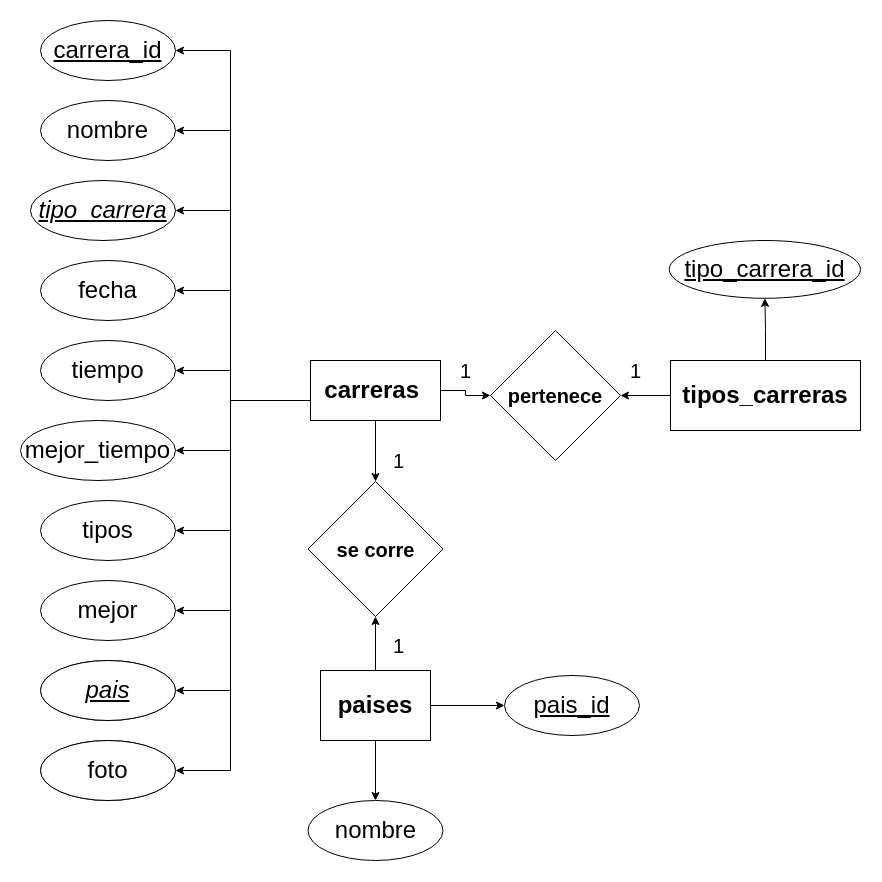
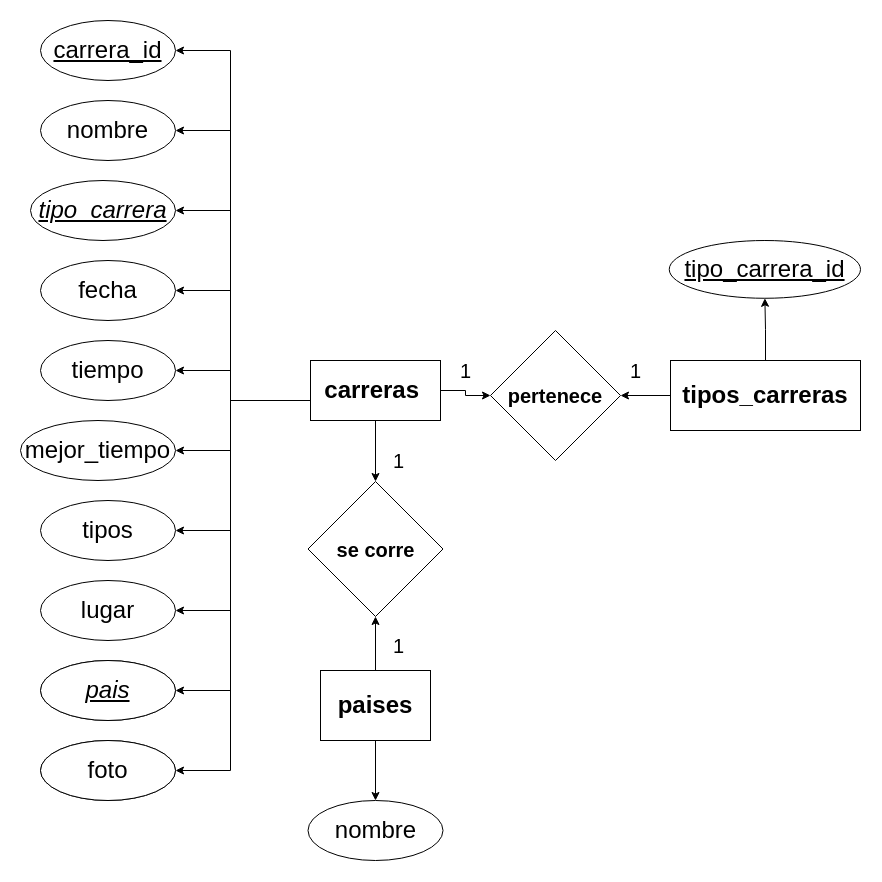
  <mxCell id="0" />
  <mxCell id="1" parent="0" />
  <mxCell id="2" value="" style="edgeStyle=orthogonalEdgeStyle;rounded=0;orthogonalLoop=1;jettySize=auto;html=1;" edge="1" parent="1" source="14" target="22"><mxGeometry relative="1" as="geometry"><mxPoint x="270" y="485" as="sourcePoint" /><Array as="points"><mxPoint x="230" y="400" /><mxPoint x="230" y="450" /></Array></mxGeometry></mxCell>
  <mxCell id="3" style="edgeStyle=orthogonalEdgeStyle;rounded=0;orthogonalLoop=1;jettySize=auto;html=1;entryX=1;entryY=0.5;entryDx=0;entryDy=0;" edge="1" parent="1" source="14" target="24"><mxGeometry relative="1" as="geometry"><mxPoint x="270" y="485" as="sourcePoint" /><Array as="points"><mxPoint x="230" y="400" /><mxPoint x="230" y="530" /></Array></mxGeometry></mxCell>
  <mxCell id="4" style="edgeStyle=orthogonalEdgeStyle;rounded=0;orthogonalLoop=1;jettySize=auto;html=1;entryX=1;entryY=0.5;entryDx=0;entryDy=0;" edge="1" parent="1" source="14" target="23"><mxGeometry relative="1" as="geometry"><mxPoint x="270" y="485" as="sourcePoint" /><Array as="points"><mxPoint x="230" y="400" /><mxPoint x="230" y="610" /></Array></mxGeometry></mxCell>
  <mxCell id="5" style="edgeStyle=orthogonalEdgeStyle;rounded=0;orthogonalLoop=1;jettySize=auto;html=1;entryX=1;entryY=0.5;entryDx=0;entryDy=0;" edge="1" parent="1" source="14" target="28"><mxGeometry relative="1" as="geometry"><mxPoint x="270" y="485" as="sourcePoint" /><Array as="points"><mxPoint x="230" y="400" /><mxPoint x="230" y="770" /></Array></mxGeometry></mxCell>
  <mxCell id="6" style="edgeStyle=orthogonalEdgeStyle;rounded=0;orthogonalLoop=1;jettySize=auto;html=1;entryX=1;entryY=0.5;entryDx=0;entryDy=0;" edge="1" parent="1" source="14" target="27"><mxGeometry relative="1" as="geometry"><mxPoint x="270" y="485" as="sourcePoint" /><Array as="points"><mxPoint x="230" y="400" /><mxPoint x="230" y="690" /></Array></mxGeometry></mxCell>
  <mxCell id="7" style="edgeStyle=orthogonalEdgeStyle;rounded=0;orthogonalLoop=1;jettySize=auto;html=1;entryX=1;entryY=0.5;entryDx=0;entryDy=0;" edge="1" parent="1" source="14" target="33"><mxGeometry relative="1" as="geometry"><mxPoint x="270" y="485" as="sourcePoint" /><Array as="points"><mxPoint x="230" y="400" /><mxPoint x="230" y="370" /></Array></mxGeometry></mxCell>
  <mxCell id="8" style="edgeStyle=orthogonalEdgeStyle;rounded=0;orthogonalLoop=1;jettySize=auto;html=1;entryX=1;entryY=0.5;entryDx=0;entryDy=0;" edge="1" parent="1" source="14" target="32"><mxGeometry relative="1" as="geometry"><mxPoint x="270" y="485" as="sourcePoint" /><Array as="points"><mxPoint x="230" y="400" /><mxPoint x="230" y="290" /></Array></mxGeometry></mxCell>
  <mxCell id="9" style="edgeStyle=orthogonalEdgeStyle;rounded=0;orthogonalLoop=1;jettySize=auto;html=1;entryX=1;entryY=0.5;entryDx=0;entryDy=0;" edge="1" parent="1" source="14" target="30"><mxGeometry relative="1" as="geometry"><mxPoint x="270" y="485" as="sourcePoint" /><Array as="points"><mxPoint x="230" y="400" /><mxPoint x="230" y="210" /></Array></mxGeometry></mxCell>
  <mxCell id="10" style="edgeStyle=orthogonalEdgeStyle;rounded=0;orthogonalLoop=1;jettySize=auto;html=1;entryX=1;entryY=0.5;entryDx=0;entryDy=0;exitX=0;exitY=0.5;exitDx=0;exitDy=0;" edge="1" parent="1" source="14" target="31"><mxGeometry relative="1" as="geometry"><mxPoint x="270" y="485" as="sourcePoint" /><Array as="points"><mxPoint x="310" y="400" /><mxPoint x="230" y="400" /><mxPoint x="230" y="130" /></Array></mxGeometry></mxCell>
  <mxCell id="11" style="edgeStyle=orthogonalEdgeStyle;rounded=0;orthogonalLoop=1;jettySize=auto;html=1;entryX=1;entryY=0.5;entryDx=0;entryDy=0;exitX=0;exitY=0.75;exitDx=0;exitDy=0;" edge="1" parent="1" source="14" target="29"><mxGeometry relative="1" as="geometry"><mxPoint x="270" y="485" as="sourcePoint" /><Array as="points"><mxPoint x="310" y="400" /><mxPoint x="230" y="400" /><mxPoint x="230" y="50" /></Array></mxGeometry></mxCell>
  <mxCell id="12" style="edgeStyle=orthogonalEdgeStyle;rounded=0;orthogonalLoop=1;jettySize=auto;html=1;entryX=0;entryY=0.5;entryDx=0;entryDy=0;" edge="1" parent="1" source="14" target="34"><mxGeometry relative="1" as="geometry" /></mxCell>
  <mxCell id="13" style="edgeStyle=orthogonalEdgeStyle;rounded=0;orthogonalLoop=1;jettySize=auto;html=1;exitX=0.5;exitY=1;exitDx=0;exitDy=0;entryX=0.5;entryY=0;entryDx=0;entryDy=0;" edge="1" parent="1" source="14" target="40"><mxGeometry relative="1" as="geometry" /></mxCell>
  <mxCell id="14" value="&lt;font style=&quot;font-size: 24px;&quot;&gt;carreras&amp;nbsp;&lt;/font&gt;" style="rounded=0;whiteSpace=wrap;html=1;fontStyle=1" vertex="1" parent="1"><mxGeometry x="310" y="360" width="130" height="60" as="geometry" /></mxCell>
  <mxCell id="15" style="edgeStyle=orthogonalEdgeStyle;rounded=0;orthogonalLoop=1;jettySize=auto;html=1;entryX=1;entryY=0.5;entryDx=0;entryDy=0;" edge="1" parent="1" source="17" target="34"><mxGeometry relative="1" as="geometry" /></mxCell>
  <mxCell id="16" style="edgeStyle=orthogonalEdgeStyle;rounded=0;orthogonalLoop=1;jettySize=auto;html=1;entryX=0.5;entryY=1;entryDx=0;entryDy=0;" edge="1" parent="1" source="17" target="39"><mxGeometry relative="1" as="geometry" /></mxCell>
  <mxCell id="17" value="&lt;font style=&quot;font-size: 24px;&quot;&gt;tipos_carreras&lt;/font&gt;" style="rounded=0;whiteSpace=wrap;html=1;fontStyle=1" vertex="1" parent="1"><mxGeometry x="670" y="360" width="190" height="70" as="geometry" /></mxCell>
- <mxCell id="18" style="edgeStyle=orthogonalEdgeStyle;rounded=0;orthogonalLoop=1;jettySize=auto;html=1;exitX=1;exitY=0.5;exitDx=0;exitDy=0;" edge="1" parent="1" source="21" target="38"><mxGeometry relative="1" as="geometry" /></mxCell>
  <mxCell id="19" style="edgeStyle=orthogonalEdgeStyle;rounded=0;orthogonalLoop=1;jettySize=auto;html=1;exitX=0.5;exitY=1;exitDx=0;exitDy=0;entryX=0.5;entryY=0;entryDx=0;entryDy=0;" edge="1" parent="1" source="21" target="37"><mxGeometry relative="1" as="geometry" /></mxCell>
  <mxCell id="20" value="" style="edgeStyle=orthogonalEdgeStyle;rounded=0;orthogonalLoop=1;jettySize=auto;html=1;" edge="1" parent="1" source="21" target="40"><mxGeometry relative="1" as="geometry" /></mxCell>
  <mxCell id="21" value="&lt;font style=&quot;font-size: 24px;&quot;&gt;paises&lt;/font&gt;" style="rounded=0;whiteSpace=wrap;html=1;fontStyle=1" vertex="1" parent="1"><mxGeometry x="320" y="670" width="110" height="70" as="geometry" /></mxCell>
  <mxCell id="22" value="mejor_tiempo" style="ellipse;whiteSpace=wrap;html=1;rounded=0;fontSize=24;" vertex="1" parent="1"><mxGeometry x="20" y="420" width="155" height="60" as="geometry" /></mxCell>
- <mxCell id="23" value="mejor" style="ellipse;whiteSpace=wrap;html=1;rounded=0;fontSize=24;" vertex="1" parent="1"><mxGeometry x="40" y="580" width="135" height="60" as="geometry" /></mxCell>
+ <mxCell id="23" value="lugar" style="ellipse;whiteSpace=wrap;html=1;rounded=0;fontSize=24;" vertex="1" parent="1"><mxGeometry x="40" y="580" width="135" height="60" as="geometry" /></mxCell>
  <mxCell id="24" value="tipos" style="ellipse;whiteSpace=wrap;html=1;rounded=0;fontSize=24;" vertex="1" parent="1"><mxGeometry x="40" y="500" width="135" height="60" as="geometry" /></mxCell>
  <mxCell id="25" value="" style="ellipse;whiteSpace=wrap;html=1;rounded=0;fontSize=24;" vertex="1" parent="1"><mxGeometry x="40" y="660" width="135" height="60" as="geometry" /></mxCell>
  <mxCell id="26" value="" style="ellipse;whiteSpace=wrap;html=1;rounded=0;fontSize=24;" vertex="1" parent="1"><mxGeometry x="40" y="740" width="135" height="60" as="geometry" /></mxCell>
  <mxCell id="27" value="pais" style="ellipse;whiteSpace=wrap;html=1;rounded=0;fontSize=24;fontStyle=6" vertex="1" parent="1"><mxGeometry x="40" y="660" width="135" height="60" as="geometry" /></mxCell>
  <mxCell id="28" value="foto" style="ellipse;whiteSpace=wrap;html=1;rounded=0;fontSize=24;" vertex="1" parent="1"><mxGeometry x="40" y="740" width="135" height="60" as="geometry" /></mxCell>
  <mxCell id="29" value="carrera_id" style="ellipse;whiteSpace=wrap;html=1;rounded=0;fontSize=24;fontStyle=4" vertex="1" parent="1"><mxGeometry x="40" y="20" width="135" height="60" as="geometry" /></mxCell>
  <mxCell id="30" value="tipo_carrera" style="ellipse;whiteSpace=wrap;html=1;rounded=0;fontSize=24;fontStyle=6" vertex="1" parent="1"><mxGeometry x="30" y="180" width="145" height="60" as="geometry" /></mxCell>
  <mxCell id="31" value="nombre" style="ellipse;whiteSpace=wrap;html=1;rounded=0;fontSize=24;" vertex="1" parent="1"><mxGeometry x="40" y="100" width="135" height="60" as="geometry" /></mxCell>
  <mxCell id="32" value="fecha" style="ellipse;whiteSpace=wrap;html=1;rounded=0;fontSize=24;" vertex="1" parent="1"><mxGeometry x="40" y="260" width="135" height="60" as="geometry" /></mxCell>
  <mxCell id="33" value="tiempo" style="ellipse;whiteSpace=wrap;html=1;rounded=0;fontSize=24;" vertex="1" parent="1"><mxGeometry x="40" y="340" width="135" height="60" as="geometry" /></mxCell>
  <mxCell id="34" value="&lt;font style=&quot;font-size: 20px;&quot;&gt;pertenece&lt;/font&gt;" style="rhombus;whiteSpace=wrap;html=1;fontStyle=1" vertex="1" parent="1"><mxGeometry x="490" y="330" width="130" height="130" as="geometry" /></mxCell>
  <mxCell id="35" value="&lt;font style=&quot;font-size: 20px;&quot;&gt;1&lt;/font&gt;" style="text;html=1;align=center;verticalAlign=middle;resizable=0;points=[];autosize=1;strokeColor=none;fillColor=none;fontSize=13;" vertex="1" parent="1"><mxGeometry x="620" y="350" width="30" height="40" as="geometry" /></mxCell>
  <mxCell id="36" value="&lt;font style=&quot;font-size: 20px;&quot;&gt;1&lt;/font&gt;" style="text;html=1;align=center;verticalAlign=middle;resizable=0;points=[];autosize=1;strokeColor=none;fillColor=none;fontSize=13;" vertex="1" parent="1"><mxGeometry x="450" y="350" width="30" height="40" as="geometry" /></mxCell>
  <mxCell id="37" value="nombre" style="ellipse;whiteSpace=wrap;html=1;rounded=0;fontSize=24;" vertex="1" parent="1"><mxGeometry x="307.5" y="800" width="135" height="60" as="geometry" /></mxCell>
- <mxCell id="38" value="pais_id" style="ellipse;whiteSpace=wrap;html=1;rounded=0;fontSize=24;fontStyle=4" vertex="1" parent="1"><mxGeometry x="504" y="675" width="135" height="60" as="geometry" /></mxCell>
  <mxCell id="39" value="tipo_carrera_id" style="ellipse;whiteSpace=wrap;html=1;rounded=0;fontSize=24;fontStyle=4" vertex="1" parent="1"><mxGeometry x="668.75" y="240" width="191.25" height="57.78" as="geometry" /></mxCell>
  <mxCell id="40" value="se corre" style="rhombus;whiteSpace=wrap;html=1;rounded=0;fontStyle=1;fontSize=20;" vertex="1" parent="1"><mxGeometry x="307.5" y="481" width="135" height="135" as="geometry" /></mxCell>
  <mxCell id="41" value="&lt;font style=&quot;font-size: 20px;&quot;&gt;1&lt;/font&gt;" style="text;html=1;align=center;verticalAlign=middle;resizable=0;points=[];autosize=1;strokeColor=none;fillColor=none;fontSize=13;" vertex="1" parent="1"><mxGeometry x="383" y="440" width="30" height="40" as="geometry" /></mxCell>
  <mxCell id="42" value="&lt;font style=&quot;font-size: 20px;&quot;&gt;1&lt;/font&gt;" style="text;html=1;align=center;verticalAlign=middle;resizable=0;points=[];autosize=1;strokeColor=none;fillColor=none;fontSize=13;" vertex="1" parent="1"><mxGeometry x="383" y="625" width="30" height="40" as="geometry" /></mxCell>
